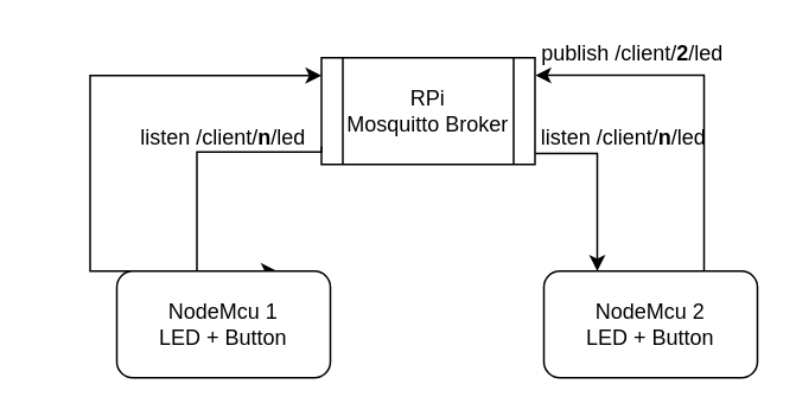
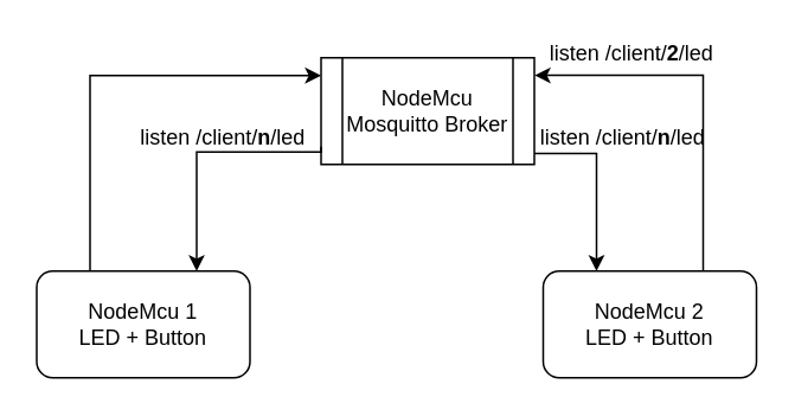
  <mxCell id="0" />
  <mxCell id="1" parent="0" />
  <mxCell id="2" style="edgeStyle=orthogonalEdgeStyle;rounded=0;orthogonalLoop=1;jettySize=auto;html=1;exitX=1.001;exitY=0.898;exitDx=0;exitDy=0;entryX=0.25;entryY=0;entryDx=0;entryDy=0;exitPerimeter=0;" edge="1" parent="1" source="3" target="11"><mxGeometry relative="1" as="geometry" /></mxCell>
- <mxCell id="3" value="RPi&lt;br&gt;Mosquitto Broker" style="shape=process;whiteSpace=wrap;html=1;backgroundOutline=1;" vertex="1" parent="1"><mxGeometry x="180" y="32" width="120" height="60" as="geometry" /></mxCell>
+ <mxCell id="3" value="NodeMcu&lt;br&gt;Mosquitto Broker" style="shape=process;whiteSpace=wrap;html=1;backgroundOutline=1;" vertex="1" parent="1"><mxGeometry x="180" y="32" width="120" height="60" as="geometry" /></mxCell>
  <mxCell id="4" style="edgeStyle=orthogonalEdgeStyle;rounded=0;orthogonalLoop=1;jettySize=auto;html=1;exitX=0.25;exitY=0;exitDx=0;exitDy=0;" edge="1" parent="1" source="6" target="3"><mxGeometry relative="1" as="geometry"><Array as="points"><mxPoint x="50" y="42" /></Array></mxGeometry></mxCell>
  <mxCell id="5" style="edgeStyle=orthogonalEdgeStyle;rounded=0;orthogonalLoop=1;jettySize=auto;html=1;exitX=0.75;exitY=0;exitDx=0;exitDy=0;entryX=0.75;entryY=0;entryDx=0;entryDy=0;" edge="1" parent="1" target="6"><mxGeometry relative="1" as="geometry"><mxPoint x="180" y="82" as="sourcePoint" /><Array as="points"><mxPoint x="110" y="85" /></Array></mxGeometry></mxCell>
- <mxCell id="6" value="NodeMcu 1&lt;br&gt;LED + Button" style="rounded=1;whiteSpace=wrap;html=1;" vertex="1" parent="1"><mxGeometry x="65" y="152" width="120" height="60" as="geometry" /></mxCell>
- <mxCell id="7" value="publish /client/&lt;b&gt;2&lt;/b&gt;/led" style="text;html=1;strokeColor=none;fillColor=none;align=center;verticalAlign=middle;whiteSpace=wrap;rounded=0;" vertex="1" parent="1"><mxGeometry x="290" y="20" width="130" height="20" as="geometry" /></mxCell>
+ <mxCell id="6" value="NodeMcu 1&lt;br&gt;LED + Button" style="rounded=1;whiteSpace=wrap;html=1;" vertex="1" parent="1"><mxGeometry x="20" y="152" width="120" height="60" as="geometry" /></mxCell>
+ <mxCell id="7" value="listen /client/&lt;b&gt;2&lt;/b&gt;/led" style="text;html=1;strokeColor=none;fillColor=none;align=center;verticalAlign=middle;whiteSpace=wrap;rounded=0;" vertex="1" parent="1"><mxGeometry x="290" y="20" width="130" height="20" as="geometry" /></mxCell>
  <mxCell id="8" value="listen /client/&lt;b&gt;n&lt;/b&gt;/led" style="text;html=1;strokeColor=none;fillColor=none;align=center;verticalAlign=middle;whiteSpace=wrap;rounded=0;" vertex="1" parent="1"><mxGeometry x="70" y="67" width="110" height="20" as="geometry" /></mxCell>
  <mxCell id="9" value="listen /client/&lt;b&gt;n&lt;/b&gt;/led" style="text;html=1;strokeColor=none;fillColor=none;align=center;verticalAlign=middle;whiteSpace=wrap;rounded=0;" vertex="1" parent="1"><mxGeometry x="300" y="67" width="100" height="20" as="geometry" /></mxCell>
  <mxCell id="10" style="edgeStyle=orthogonalEdgeStyle;rounded=0;orthogonalLoop=1;jettySize=auto;html=1;exitX=0.75;exitY=0;exitDx=0;exitDy=0;entryX=1.001;entryY=0.165;entryDx=0;entryDy=0;entryPerimeter=0;" edge="1" parent="1" source="11" target="3"><mxGeometry relative="1" as="geometry" /></mxCell>
  <mxCell id="11" value="NodeMcu 2&lt;br&gt;LED + Button" style="rounded=1;whiteSpace=wrap;html=1;" vertex="1" parent="1"><mxGeometry x="305" y="152" width="120" height="60" as="geometry" /></mxCell>
